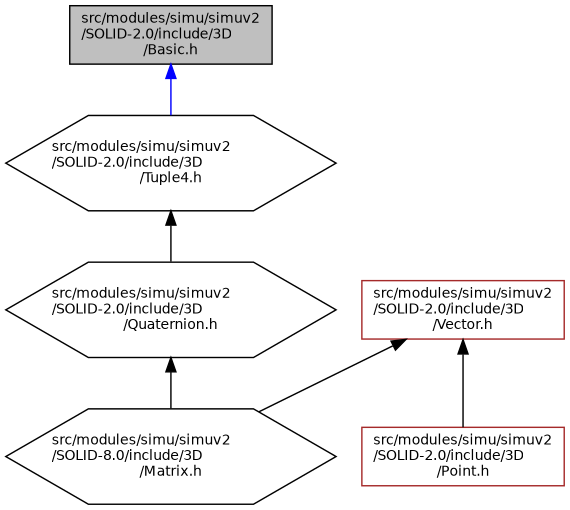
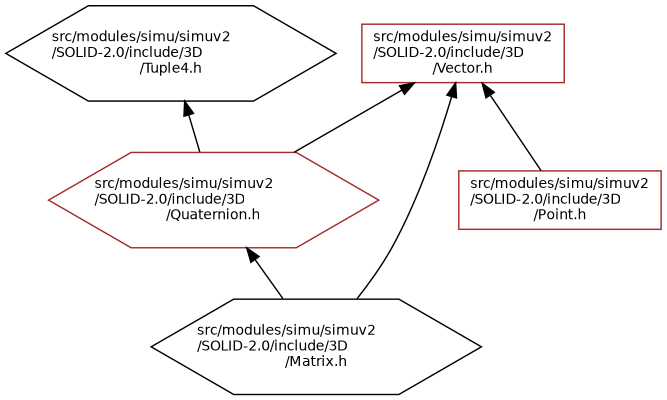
  digraph {
    node [color=black fillcolor=white fontname=Helvetica fontsize=10 shape=box style=filled]
    edge [color=black dir=back fontname=Helvetica fontsize=10 labelfontname=Helvetica labelfontsize=10 style=solid]
-   n1 [fillcolor=grey75 fontcolor=black height=0.2 label="src/modules/simu/simuv2\l/SOLID-2.0/include/3D\l/Basic.h" width=0.4]
    n2 [height=0.2 label="src/modules/simu/simuv2\l/SOLID-2.0/include/3D\l/Tuple4.h" shape=hexagon width=0.4]
-   n3 [height=0.2 label="src/modules/simu/simuv2\l/SOLID-2.0/include/3D\l/Quaternion.h" shape=hexagon width=0.4]
+   n3 [color=brown height=0.2 label="src/modules/simu/simuv2\l/SOLID-2.0/include/3D\l/Quaternion.h" shape=hexagon width=0.4]
    n4 [color=brown height=0.2 label="src/modules/simu/simuv2\l/SOLID-2.0/include/3D\l/Vector.h" width=0.4]
-   n5 [height=0.2 label="src/modules/simu/simuv2\l/SOLID-8.0/include/3D\l/Matrix.h" shape=hexagon width=0.4]
+   n5 [height=0.2 label="src/modules/simu/simuv2\l/SOLID-2.0/include/3D\l/Matrix.h" shape=hexagon width=0.4]
    n6 [color=brown height=0.2 label="src/modules/simu/simuv2\l/SOLID-2.0/include/3D\l/Point.h" width=0.4]
-   n1 -> n2 [color=blue]
    n2 -> n3
    n3 -> n5
+   n4 -> n3
    n4 -> n5
    n4 -> n6
  }
